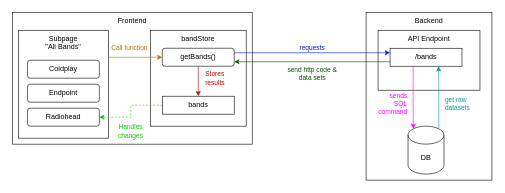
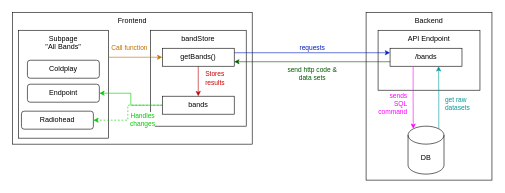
  <mxCell id="0" />
  <mxCell id="1" parent="0" />
  <mxCell id="2" value="Frontend" style="rounded=0;whiteSpace=wrap;html=1;verticalAlign=top;" parent="1" vertex="1"><mxGeometry x="20" y="20" width="400" height="220" as="geometry" /></mxCell>
  <mxCell id="3" value="Subpage&lt;div&gt;&quot;All Bands&quot;&lt;/div&gt;" style="rounded=0;whiteSpace=wrap;html=1;verticalAlign=top;" parent="1" vertex="1"><mxGeometry x="30" y="50" width="150" height="180" as="geometry" /></mxCell>
  <mxCell id="4" value="Backend" style="rounded=0;whiteSpace=wrap;html=1;verticalAlign=top;" parent="1" vertex="1"><mxGeometry x="610" y="20" width="210" height="280" as="geometry" /></mxCell>
  <mxCell id="5" value="API Endpoint" style="rounded=0;whiteSpace=wrap;html=1;verticalAlign=top;" parent="1" vertex="1"><mxGeometry x="630" y="50" width="170" height="100" as="geometry" /></mxCell>
  <mxCell id="6" value="bandStore" style="rounded=0;whiteSpace=wrap;html=1;verticalAlign=top;" parent="1" vertex="1"><mxGeometry x="250" y="50" width="160" height="160" as="geometry" /></mxCell>
+ <mxCell id="7" style="edgeStyle=orthogonalEdgeStyle;rounded=0;orthogonalLoop=1;jettySize=auto;html=1;exitX=0;exitY=0.5;exitDx=0;exitDy=0;entryX=1;entryY=0.5;entryDx=0;entryDy=0;strokeColor=#00CC00;" parent="1" source="9" target="20" edge="1"><mxGeometry relative="1" as="geometry" /></mxCell>
  <mxCell id="8" value="&lt;font color=&quot;#00cc00&quot;&gt;Handles&lt;/font&gt;&lt;div&gt;&lt;font color=&quot;#00cc00&quot;&gt;changes&lt;/font&gt;&lt;/div&gt;" style="edgeStyle=orthogonalEdgeStyle;rounded=0;orthogonalLoop=1;jettySize=auto;html=1;exitX=0;exitY=0.5;exitDx=0;exitDy=0;entryX=1;entryY=0.5;entryDx=0;entryDy=0;strokeColor=#00CC00;dashed=1;" parent="1" source="9" target="21" edge="1"><mxGeometry x="0.168" y="24" relative="1" as="geometry"><mxPoint as="offset" /></mxGeometry></mxCell>
  <mxCell id="9" value="bands" style="rounded=0;whiteSpace=wrap;html=1;" parent="1" vertex="1"><mxGeometry x="270" y="160" width="120" height="30" as="geometry" /></mxCell>
  <mxCell id="10" value="&lt;div style=&quot;&quot;&gt;&lt;font style=&quot;color: rgb(204, 0, 0);&quot;&gt;Stores&lt;/font&gt;&lt;/div&gt;&lt;div style=&quot;&quot;&gt;&lt;font style=&quot;color: rgb(204, 0, 0);&quot;&gt;results&lt;/font&gt;&lt;/div&gt;" style="edgeStyle=orthogonalEdgeStyle;rounded=0;orthogonalLoop=1;jettySize=auto;html=1;exitX=0.5;exitY=1;exitDx=0;exitDy=0;entryX=0.5;entryY=0;entryDx=0;entryDy=0;align=left;fillColor=#e51400;strokeColor=#B20000;" parent="1" source="12" target="9" edge="1"><mxGeometry x="-0.2" y="10" relative="1" as="geometry"><mxPoint as="offset" /></mxGeometry></mxCell>
  <mxCell id="11" value="&lt;font style=&quot;color: rgb(0, 29, 188);&quot;&gt;requests&lt;/font&gt;" style="edgeStyle=orthogonalEdgeStyle;rounded=0;orthogonalLoop=1;jettySize=auto;html=1;exitX=1;exitY=0.25;exitDx=0;exitDy=0;entryX=0;entryY=0.25;entryDx=0;entryDy=0;verticalAlign=bottom;fillColor=#0050ef;strokeColor=#001DBC;" parent="1" source="12" target="15" edge="1"><mxGeometry relative="1" as="geometry" /></mxCell>
- <mxCell id="12" value="getBands()" style="whiteSpace=wrap;html=1;rounded=1;" parent="1" vertex="1"><mxGeometry x="270" y="80" width="120" height="30" as="geometry" /></mxCell>
+ <mxCell id="12" value="getBands()" style="rounded=0;whiteSpace=wrap;html=1;" parent="1" vertex="1"><mxGeometry x="270" y="80" width="120" height="30" as="geometry" /></mxCell>
  <mxCell id="13" value="&lt;font color=&quot;#bd7000&quot;&gt;Call function&lt;/font&gt;" style="edgeStyle=orthogonalEdgeStyle;rounded=0;orthogonalLoop=1;jettySize=auto;html=1;exitX=1;exitY=0.25;exitDx=0;exitDy=0;entryX=0;entryY=0.5;entryDx=0;entryDy=0;verticalAlign=bottom;fillColor=#f0a30a;strokeColor=#BD7000;" parent="1" source="3" target="12" edge="1"><mxGeometry x="-0.215" y="7" relative="1" as="geometry"><mxPoint as="offset" /></mxGeometry></mxCell>
  <mxCell id="14" value="&lt;font style=&quot;color: rgb(0, 87, 0);&quot;&gt;send http code &amp;amp;&lt;/font&gt;&lt;div&gt;&lt;span style=&quot;color: light-dark(rgb(0, 87, 0), rgb(0, 87, 0)); background-color: light-dark(#ffffff, var(--ge-dark-color, #121212));&quot;&gt;data sets&lt;/span&gt;&lt;/div&gt;" style="edgeStyle=orthogonalEdgeStyle;rounded=0;orthogonalLoop=1;jettySize=auto;html=1;exitX=0;exitY=0.75;exitDx=0;exitDy=0;entryX=1;entryY=0.75;entryDx=0;entryDy=0;verticalAlign=top;fillColor=#008a00;strokeColor=#005700;" parent="1" source="15" target="12" edge="1"><mxGeometry relative="1" as="geometry" /></mxCell>
  <mxCell id="15" value="/bands" style="rounded=0;whiteSpace=wrap;html=1;" parent="1" vertex="1"><mxGeometry x="650" y="80" width="120" height="30" as="geometry" /></mxCell>
  <mxCell id="16" value="&lt;font style=&quot;color: rgb(0, 153, 153);&quot;&gt;get raw&lt;/font&gt;&lt;div&gt;&lt;font color=&quot;#009999&quot;&gt;datasets&lt;/font&gt;&lt;/div&gt;" style="edgeStyle=orthogonalEdgeStyle;rounded=0;orthogonalLoop=1;jettySize=auto;html=1;exitX=0.855;exitY=0;exitDx=0;exitDy=4.35;exitPerimeter=0;align=left;strokeColor=#009999;" parent="1" source="17" edge="1"><mxGeometry x="-0.215" y="-9" relative="1" as="geometry"><mxPoint as="offset" /><mxPoint x="731" y="110" as="targetPoint" /></mxGeometry></mxCell>
  <mxCell id="17" value="DB" style="shape=cylinder3;whiteSpace=wrap;html=1;boundedLbl=1;backgroundOutline=1;size=15;" parent="1" vertex="1"><mxGeometry x="680" y="210" width="60" height="80" as="geometry" /></mxCell>
  <mxCell id="18" value="&lt;font style=&quot;color: rgb(255, 0, 255);&quot;&gt;sends&lt;/font&gt;&lt;div&gt;&lt;font style=&quot;color: rgb(255, 0, 255);&quot;&gt;SQL&lt;/font&gt;&lt;/div&gt;&lt;div&gt;&lt;font style=&quot;color: rgb(255, 0, 255);&quot;&gt;command&lt;/font&gt;&lt;/div&gt;" style="edgeStyle=orthogonalEdgeStyle;rounded=0;orthogonalLoop=1;jettySize=auto;html=1;exitX=0.321;exitY=1.017;exitDx=0;exitDy=0;entryX=0.145;entryY=0;entryDx=0;entryDy=4.35;entryPerimeter=0;align=right;strokeColor=#FF00FF;exitPerimeter=0;" parent="1" source="15" target="17" edge="1"><mxGeometry x="0.216" y="-9" relative="1" as="geometry"><mxPoint as="offset" /></mxGeometry></mxCell>
  <mxCell id="19" value="Coldplay" style="rounded=1;whiteSpace=wrap;html=1;" parent="1" vertex="1"><mxGeometry x="45" y="100" width="120" height="30" as="geometry" /></mxCell>
  <mxCell id="20" value="Endpoint" style="rounded=1;whiteSpace=wrap;html=1;" parent="1" vertex="1"><mxGeometry x="45" y="140" width="120" height="30" as="geometry" /></mxCell>
- <mxCell id="21" value="Radiohead" style="rounded=1;whiteSpace=wrap;html=1;" parent="1" vertex="1"><mxGeometry x="45" y="180" width="120" height="30" as="geometry" /></mxCell>
+ <mxCell id="21" value="Radiohead" style="rounded=1;whiteSpace=wrap;html=1;" parent="1" vertex="1"><mxGeometry x="35" y="185" width="120" height="30" as="geometry" /></mxCell>
